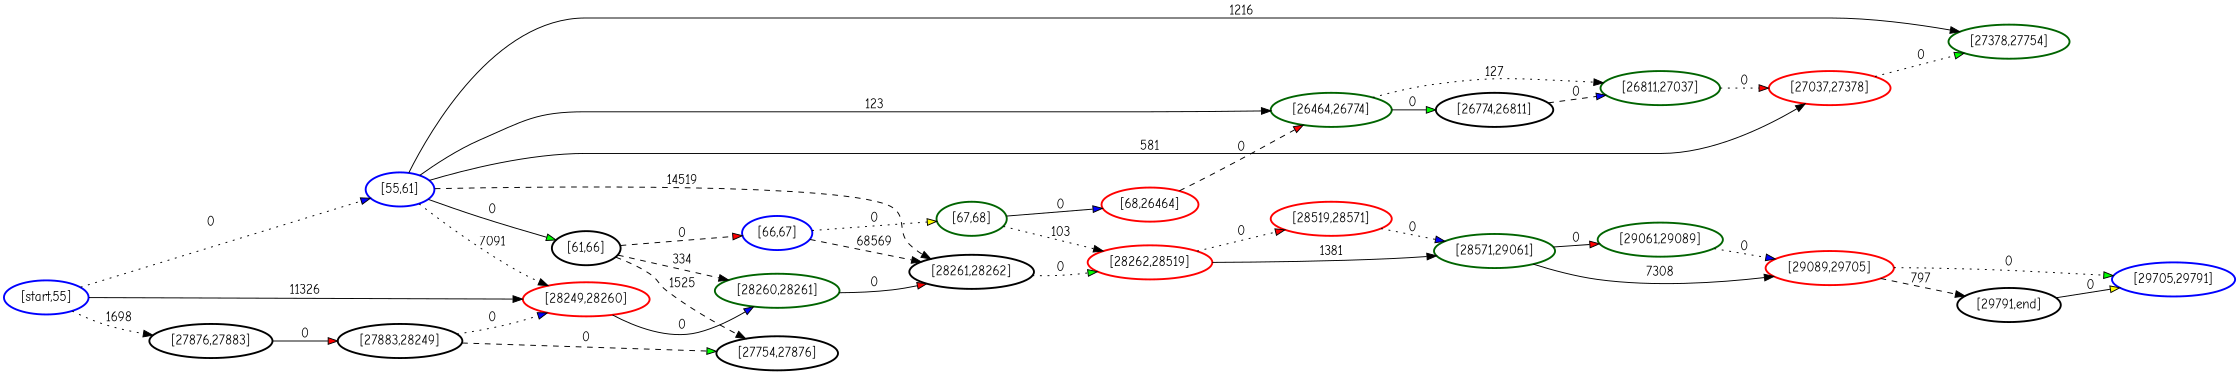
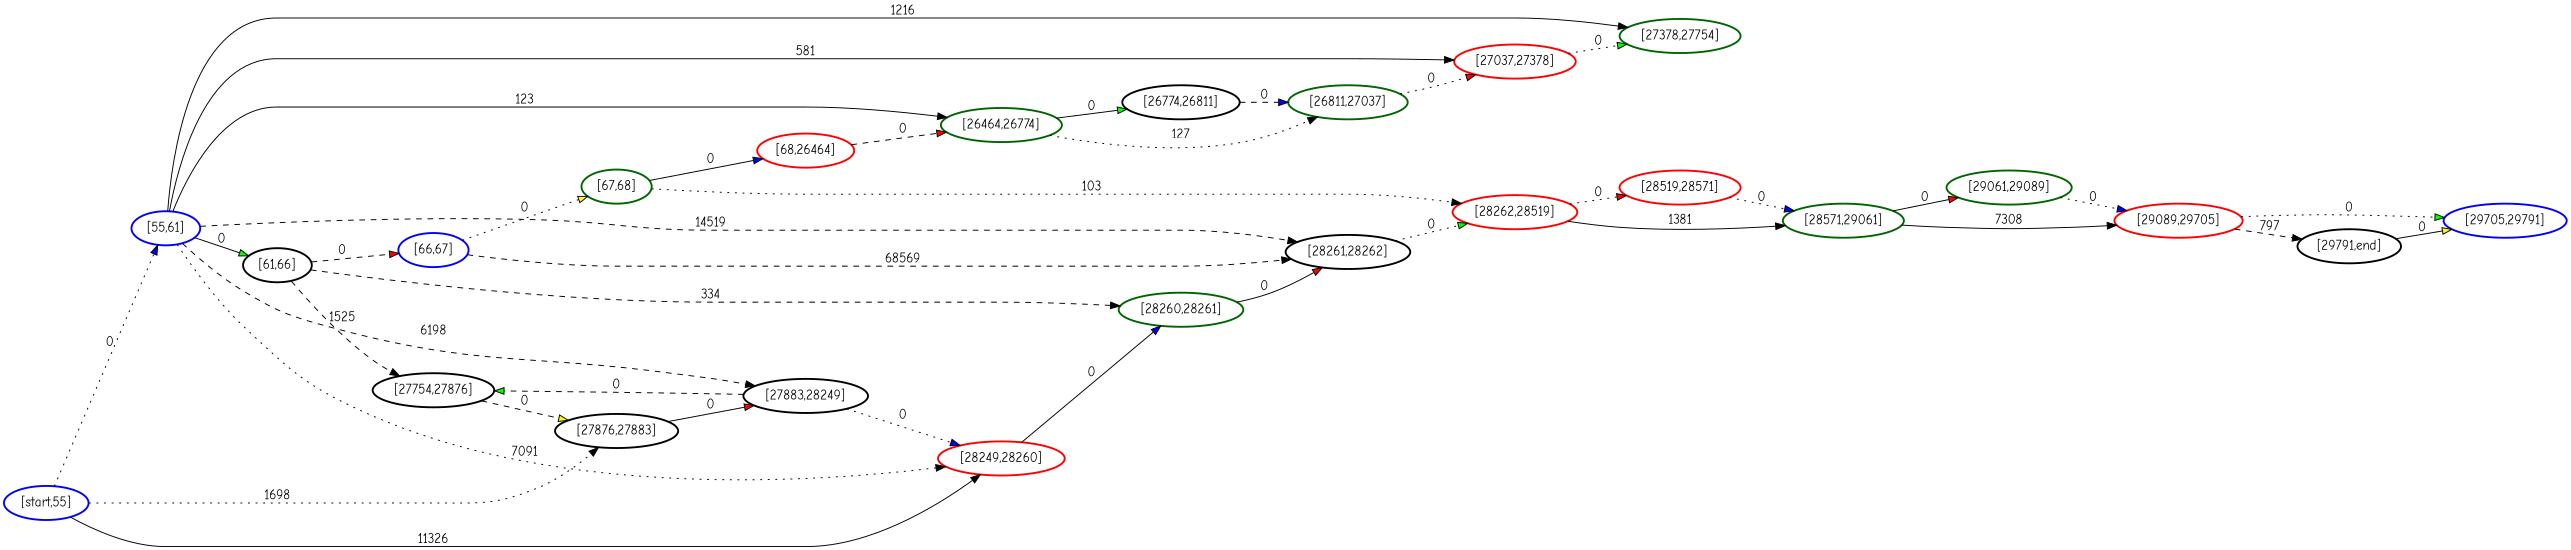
  digraph {
    fontname="Comic Neue"
    rankdir=LR
    node [color=black fontname="Comic Neue" style=bold]
    edge [fillcolor=black fontname="Comic Neue" style=dotted]
    n1 [color=blue label="[start,55]"]
    n2 [color=blue label="[55,61]"]
    n3 [label="[27876,27883]"]
    n4 [color=red label="[28249,28260]"]
    n5 [label="[61,66]"]
    n6 [color=darkgreen label="[26464,26774]"]
    n7 [color=red label="[27037,27378]"]
    n8 [color=darkgreen label="[27378,27754]"]
    n9 [label="[27883,28249]"]
    n10 [label="[28261,28262]"]
    n11 [color=darkgreen label="[28260,28261]"]
    n12 [color=blue label="[66,67]"]
    n13 [label="[27754,27876]"]
    n14 [label="[26774,26811]"]
    n15 [color=darkgreen label="[26811,27037]"]
    n16 [color=red label="[28262,28519]"]
    n17 [color=darkgreen label="[67,68]"]
    n18 [color=red label="[68,26464]"]
    n19 [color=red label="[28519,28571]"]
    n20 [color=darkgreen label="[28571,29061]"]
    n21 [color=darkgreen label="[29061,29089]"]
    n22 [color=red label="[29089,29705]"]
    n23 [color=blue label="[29705,29791]"]
    n24 [label="[29791,end]"]
    n1 -> n2 [fillcolor=blue label=0]
    n1 -> n3 [label=1698]
    n1 -> n4 [label=11326 style=solid]
    n2 -> n4 [label=7091]
    n2 -> n5 [fillcolor=green label=0 style=solid]
    n2 -> n6 [label=123 style=solid]
    n2 -> n7 [label=581 style=solid]
    n2 -> n8 [label=1216 style=solid]
+   n2 -> n9 [label=6198 style=dashed]
    n2 -> n10 [label=14519 style=dashed]
    n3 -> n9 [fillcolor=red label=0 style=solid]
    n4 -> n11 [fillcolor=blue label=0 style=solid]
    n5 -> n11 [label=334 style=dashed]
    n5 -> n12 [fillcolor=red label=0 style=dashed]
    n5 -> n13 [label=1525 style=dashed]
    n6 -> n14 [fillcolor=green label=0 style=solid]
    n6 -> n15 [label=127]
    n7 -> n8 [fillcolor=green label=0]
    n9 -> n4 [fillcolor=blue label=0]
    n9 -> n13 [fillcolor=green label=0 style=dashed]
    n10 -> n16 [fillcolor=green label=0]
    n11 -> n10 [fillcolor=red label=0 style=solid]
    n12 -> n10 [label=68569 style=dashed]
    n12 -> n17 [fillcolor=yellow label=0]
+   n13 -> n3 [fillcolor=yellow label=0 style=dashed]
    n14 -> n15 [fillcolor=blue label=0 style=dashed]
    n15 -> n7 [fillcolor=red label=0]
    n16 -> n19 [fillcolor=red label=0]
    n16 -> n20 [label=1381 style=solid]
    n17 -> n16 [label=103]
    n17 -> n18 [fillcolor=blue label=0 style=solid]
    n18 -> n6 [fillcolor=red label=0 style=dashed]
    n19 -> n20 [fillcolor=blue label=0]
    n20 -> n21 [fillcolor=red label=0 style=solid]
    n20 -> n22 [label=7308 style=solid]
    n21 -> n22 [fillcolor=blue label=0]
    n22 -> n23 [fillcolor=green label=0]
    n22 -> n24 [label=797 style=dashed]
    n24 -> n23 [fillcolor=yellow label=0 style=solid]
  }
